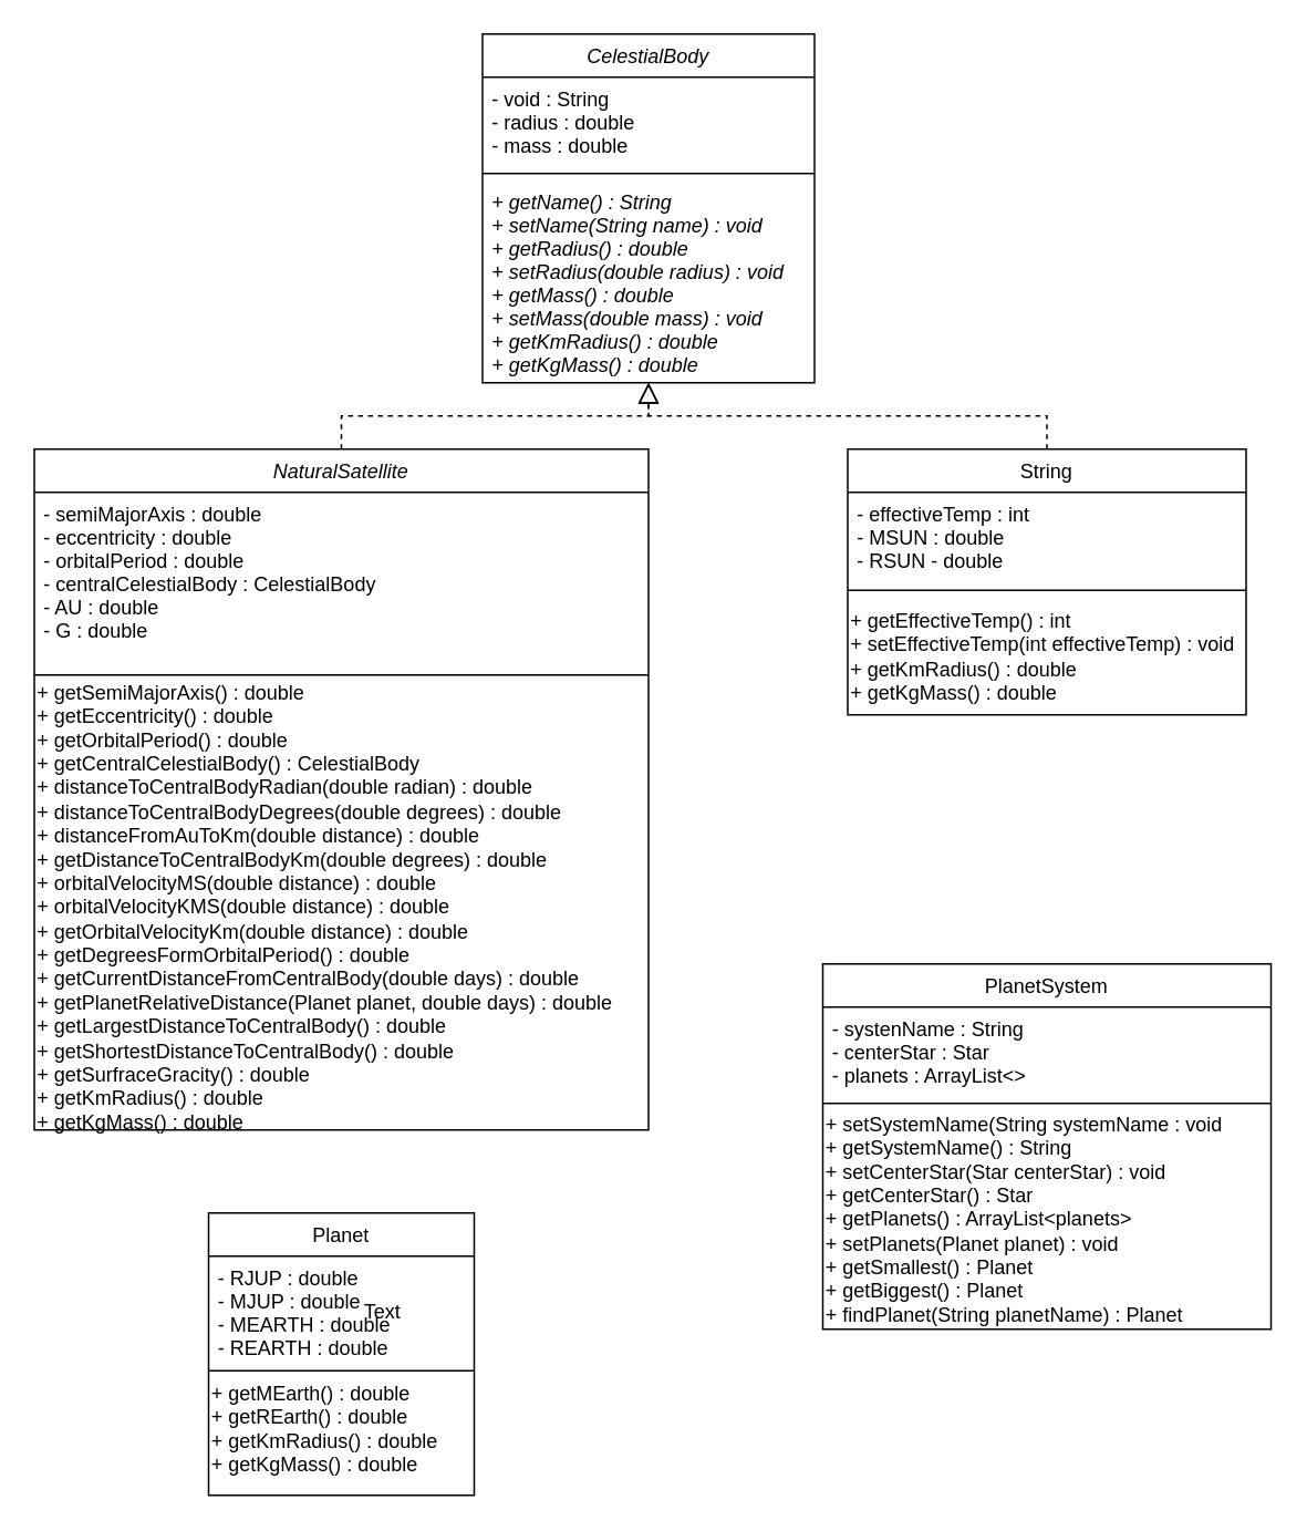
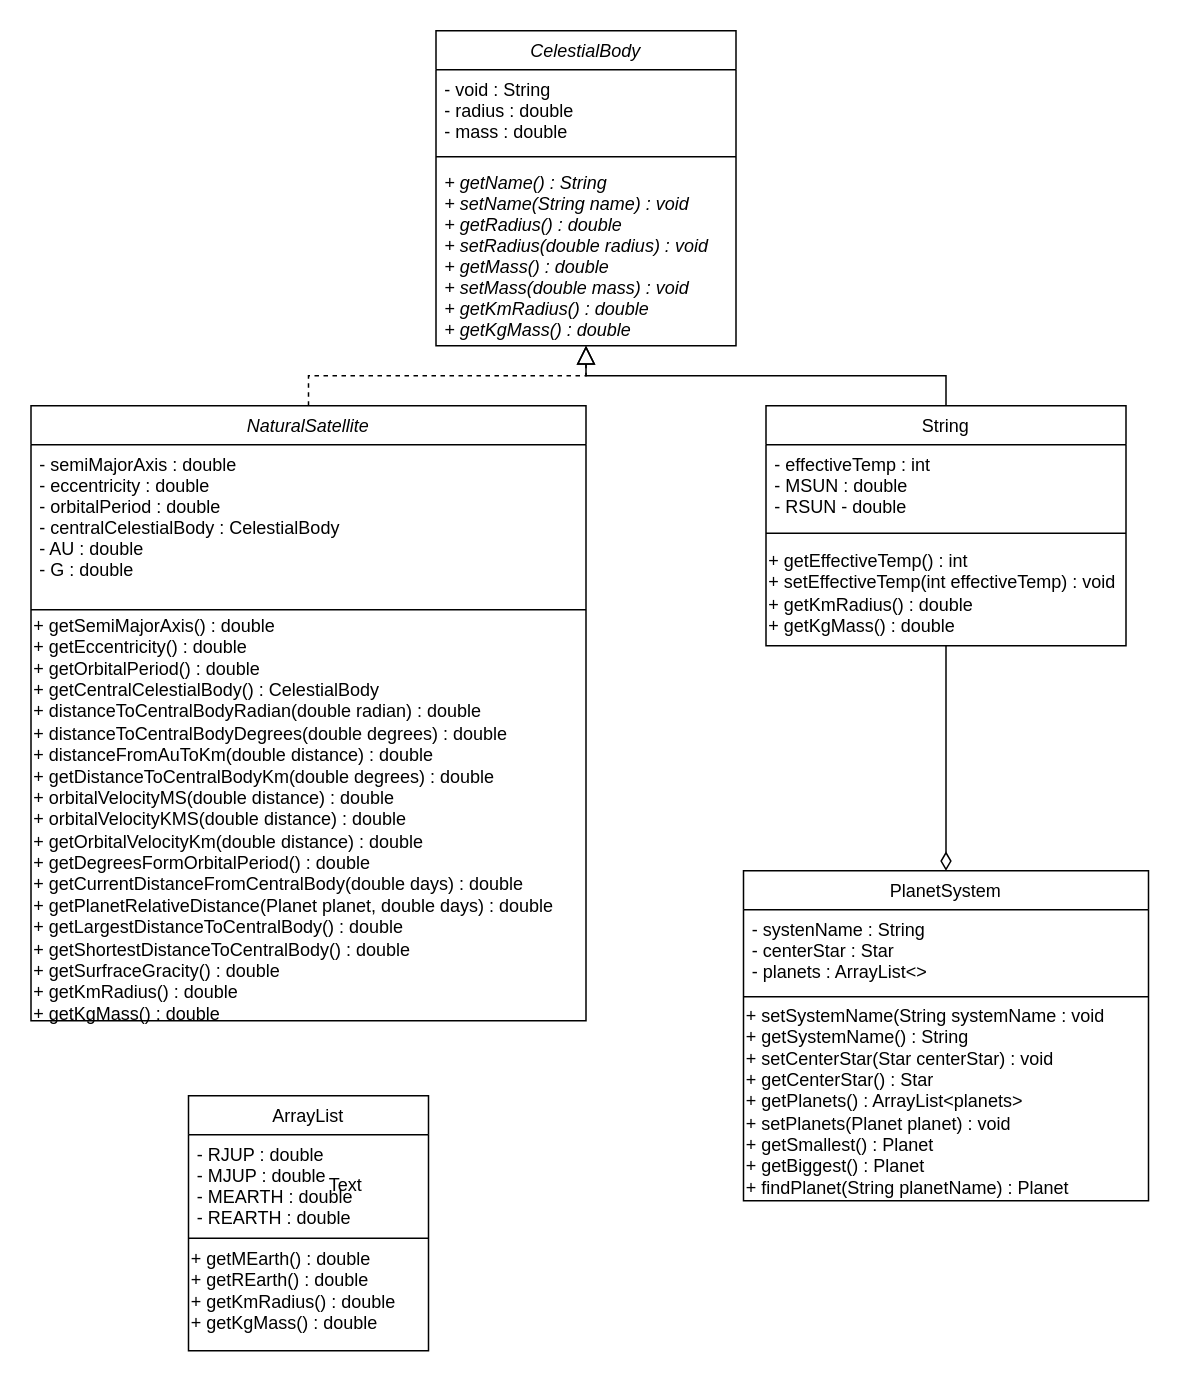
  <mxCell id="0" />
  <mxCell id="1" parent="0" />
  <mxCell id="2" value="CelestialBody" style="swimlane;fontStyle=2;align=center;verticalAlign=top;childLayout=stackLayout;horizontal=1;startSize=26;horizontalStack=0;resizeParent=1;resizeLast=0;collapsible=1;marginBottom=0;rounded=0;shadow=0;strokeWidth=1;" parent="1" vertex="1"><mxGeometry x="290" y="20" width="200" height="210" as="geometry"><mxRectangle x="230" y="140" width="160" height="26" as="alternateBounds" /></mxGeometry></mxCell>
  <mxCell id="3" value="- void : String&#10;- radius : double&#10;- mass : double" style="text;align=left;verticalAlign=top;spacingLeft=4;spacingRight=4;overflow=hidden;rotatable=0;points=[[0,0.5],[1,0.5]];portConstraint=eastwest;" parent="2" vertex="1"><mxGeometry y="26" width="200" height="54" as="geometry" /></mxCell>
  <mxCell id="4" value="" style="line;html=1;strokeWidth=1;align=left;verticalAlign=middle;spacingTop=-1;spacingLeft=3;spacingRight=3;rotatable=0;labelPosition=right;points=[];portConstraint=eastwest;" parent="2" vertex="1"><mxGeometry y="80" width="200" height="8" as="geometry" /></mxCell>
  <mxCell id="5" value="+ getName() : String&#10;+ setName(String name) : void&#10;+ getRadius() : double&#10;+ setRadius(double radius) : void&#10;+ getMass() : double &#10;+ setMass(double mass) : void&#10;+ getKmRadius() : double&#10;+ getKgMass() : double" style="text;align=left;verticalAlign=top;spacingLeft=4;spacingRight=4;overflow=hidden;rotatable=0;points=[[0,0.5],[1,0.5]];portConstraint=eastwest;fontStyle=2" parent="2" vertex="1"><mxGeometry y="88" width="200" height="122" as="geometry" /></mxCell>
  <mxCell id="6" value="NaturalSatellite" style="swimlane;fontStyle=2;align=center;verticalAlign=top;childLayout=stackLayout;horizontal=1;startSize=26;horizontalStack=0;resizeParent=1;resizeLast=0;collapsible=1;marginBottom=0;rounded=0;shadow=0;strokeWidth=1;" parent="1" vertex="1"><mxGeometry x="20" y="270" width="370" height="410" as="geometry"><mxRectangle x="130" y="380" width="160" height="26" as="alternateBounds" /></mxGeometry></mxCell>
  <mxCell id="7" value="- semiMajorAxis : double&#10;- eccentricity : double&#10;- orbitalPeriod : double&#10;- centralCelestialBody : CelestialBody&#10;- AU : double&#10;- G : double" style="text;align=left;verticalAlign=top;spacingLeft=4;spacingRight=4;overflow=hidden;rotatable=0;points=[[0,0.5],[1,0.5]];portConstraint=eastwest;" parent="6" vertex="1"><mxGeometry y="26" width="370" height="104" as="geometry" /></mxCell>
  <mxCell id="8" value="" style="line;html=1;strokeWidth=1;align=left;verticalAlign=middle;spacingTop=-1;spacingLeft=3;spacingRight=3;rotatable=0;labelPosition=right;points=[];portConstraint=eastwest;" parent="6" vertex="1"><mxGeometry y="130" width="370" height="12" as="geometry" /></mxCell>
  <mxCell id="9" value="&lt;span&gt;+ getSemiMajorAxis() : double&lt;br&gt;&lt;/span&gt;+ getEccentricity() : double&lt;br&gt;+ getOrbitalPeriod() : double&lt;br&gt;+ getCentralCelestialBody() : CelestialBody&lt;br&gt;+ distanceToCentralBodyRadian(double radian) : double&lt;br&gt;+ distanceToCentralBodyDegrees(double degrees) : double&lt;br&gt;+ distanceFromAuToKm(double distance) : double&lt;br&gt;+ getDistanceToCentralBodyKm(double degrees) : double&lt;br&gt;+ orbitalVelocityMS(double distance) : double&lt;br&gt;+ orbitalVelocityKMS(double distance) : double&lt;br&gt;+ getOrbitalVelocityKm(double distance) : double&lt;br&gt;+ getDegreesFormOrbitalPeriod() : double&lt;br&gt;+ getCurrentDistanceFromCentralBody(double days) : double&lt;br&gt;+ getPlanetRelativeDistance(Planet planet, double days) : double&lt;br&gt;+ getLargestDistanceToCentralBody() : double&lt;br&gt;+ getShortestDistanceToCentralBody() : double&lt;br&gt;+ getSurfraceGracity() : double&lt;br&gt;+ getKmRadius() : double&lt;br&gt;+ getKgMass() : double" style="text;html=1;strokeColor=none;fillColor=none;align=left;verticalAlign=middle;whiteSpace=wrap;rounded=0;" parent="6" vertex="1"><mxGeometry y="142" width="370" height="268" as="geometry" /></mxCell>
  <mxCell id="10" value="" style="endArrow=block;endSize=10;endFill=0;shadow=0;strokeWidth=1;rounded=0;edgeStyle=elbowEdgeStyle;elbow=vertical;dashed=1;" parent="1" source="6" target="2" edge="1"><mxGeometry width="160" relative="1" as="geometry"><mxPoint x="180" y="203" as="sourcePoint" /><mxPoint x="180" y="203" as="targetPoint" /></mxGeometry></mxCell>
+ <mxCell id="11" style="edgeStyle=orthogonalEdgeStyle;rounded=0;orthogonalLoop=1;jettySize=auto;html=1;endArrow=diamondThin;endFill=0;endSize=10;" parent="1" source="12" target="17" edge="1"><mxGeometry relative="1" as="geometry" /></mxCell>
  <mxCell id="12" value="String&#10;" style="swimlane;fontStyle=0;align=center;verticalAlign=top;childLayout=stackLayout;horizontal=1;startSize=26;horizontalStack=0;resizeParent=1;resizeLast=0;collapsible=1;marginBottom=0;rounded=0;shadow=0;strokeWidth=1;" parent="1" vertex="1"><mxGeometry x="510" y="270" width="240" height="160" as="geometry"><mxRectangle x="340" y="380" width="170" height="26" as="alternateBounds" /></mxGeometry></mxCell>
  <mxCell id="13" value="- effectiveTemp : int&#10;- MSUN : double&#10;- RSUN - double" style="text;align=left;verticalAlign=top;spacingLeft=4;spacingRight=4;overflow=hidden;rotatable=0;points=[[0,0.5],[1,0.5]];portConstraint=eastwest;" parent="12" vertex="1"><mxGeometry y="26" width="240" height="54" as="geometry" /></mxCell>
  <mxCell id="14" value="" style="line;html=1;strokeWidth=1;align=left;verticalAlign=middle;spacingTop=-1;spacingLeft=3;spacingRight=3;rotatable=0;labelPosition=right;points=[];portConstraint=eastwest;" parent="12" vertex="1"><mxGeometry y="80" width="240" height="10" as="geometry" /></mxCell>
  <mxCell id="15" value="+ getEffectiveTemp() : int&lt;br&gt;+ setEffectiveTemp(int effectiveTemp) : void&lt;br&gt;+ getKmRadius() : double&lt;br&gt;+ getKgMass() : double" style="text;html=1;strokeColor=none;fillColor=none;align=left;verticalAlign=middle;whiteSpace=wrap;rounded=0;" vertex="1" parent="12"><mxGeometry y="90" width="240" height="70" as="geometry" /></mxCell>
- <mxCell id="16" value="" style="endArrow=block;endSize=10;endFill=0;shadow=0;strokeWidth=1;rounded=0;edgeStyle=elbowEdgeStyle;elbow=vertical;dashed=1;" parent="1" source="12" target="2" edge="1"><mxGeometry width="160" relative="1" as="geometry"><mxPoint x="190" y="373" as="sourcePoint" /><mxPoint x="290" y="271" as="targetPoint" /></mxGeometry></mxCell>
+ <mxCell id="16" value="" style="endArrow=block;endSize=10;endFill=0;shadow=0;strokeWidth=1;rounded=0;edgeStyle=elbowEdgeStyle;elbow=vertical;" parent="1" source="12" target="2" edge="1"><mxGeometry width="160" relative="1" as="geometry"><mxPoint x="190" y="373" as="sourcePoint" /><mxPoint x="290" y="271" as="targetPoint" /></mxGeometry></mxCell>
  <mxCell id="17" value="PlanetSystem" style="swimlane;fontStyle=0;align=center;verticalAlign=top;childLayout=stackLayout;horizontal=1;startSize=26;horizontalStack=0;resizeParent=1;resizeLast=0;collapsible=1;marginBottom=0;rounded=0;shadow=0;strokeWidth=1;" parent="1" vertex="1"><mxGeometry x="495" y="580" width="270" height="220" as="geometry"><mxRectangle x="230" y="140" width="160" height="26" as="alternateBounds" /></mxGeometry></mxCell>
  <mxCell id="18" value="- systenName : String&#10;- centerStar : Star&#10;- planets : ArrayList&lt;&gt;" style="text;align=left;verticalAlign=top;spacingLeft=4;spacingRight=4;overflow=hidden;rotatable=0;points=[[0,0.5],[1,0.5]];portConstraint=eastwest;" parent="17" vertex="1"><mxGeometry y="26" width="270" height="54" as="geometry" /></mxCell>
  <mxCell id="19" value="" style="line;html=1;strokeWidth=1;align=left;verticalAlign=middle;spacingTop=-1;spacingLeft=3;spacingRight=3;rotatable=0;labelPosition=right;points=[];portConstraint=eastwest;" parent="17" vertex="1"><mxGeometry y="80" width="270" height="8" as="geometry" /></mxCell>
  <mxCell id="20" value="+ setSystemName(String systemName : void&lt;br&gt;+ getSystemName() : String&lt;br&gt;+ setCenterStar(Star centerStar) : void&lt;br&gt;+ getCenterStar() : Star&lt;br&gt;+ getPlanets() : ArrayList&amp;lt;planets&amp;gt;&lt;br&gt;+ setPlanets(Planet planet) : void&lt;br&gt;+ getSmallest() : Planet&lt;br&gt;+ getBiggest() : Planet&lt;br&gt;+ findPlanet(String planetName) : Planet" style="text;html=1;strokeColor=none;fillColor=none;align=left;verticalAlign=middle;whiteSpace=wrap;rounded=0;" parent="17" vertex="1"><mxGeometry y="88" width="270" height="132" as="geometry" /></mxCell>
- <mxCell id="21" value="Planet" style="swimlane;fontStyle=0;align=center;verticalAlign=top;childLayout=stackLayout;horizontal=1;startSize=26;horizontalStack=0;resizeParent=1;resizeLast=0;collapsible=1;marginBottom=0;rounded=0;shadow=0;strokeWidth=1;" parent="1" vertex="1"><mxGeometry x="125" y="730" width="160" height="170" as="geometry"><mxRectangle x="130" y="380" width="160" height="26" as="alternateBounds" /></mxGeometry></mxCell>
+ <mxCell id="21" value="ArrayList" style="swimlane;fontStyle=0;align=center;verticalAlign=top;childLayout=stackLayout;horizontal=1;startSize=26;horizontalStack=0;resizeParent=1;resizeLast=0;collapsible=1;marginBottom=0;rounded=0;shadow=0;strokeWidth=1;" parent="1" vertex="1"><mxGeometry x="125" y="730" width="160" height="170" as="geometry"><mxRectangle x="130" y="380" width="160" height="26" as="alternateBounds" /></mxGeometry></mxCell>
  <mxCell id="22" value="- RJUP : double&#10;- MJUP : double&#10;- MEARTH : double&#10;- REARTH : double" style="text;align=left;verticalAlign=top;spacingLeft=4;spacingRight=4;overflow=hidden;rotatable=0;points=[[0,0.5],[1,0.5]];portConstraint=eastwest;rounded=0;shadow=0;html=0;" parent="21" vertex="1"><mxGeometry y="26" width="160" height="64" as="geometry" /></mxCell>
  <mxCell id="23" value="" style="line;html=1;strokeWidth=1;align=left;verticalAlign=middle;spacingTop=-1;spacingLeft=3;spacingRight=3;rotatable=0;labelPosition=right;points=[];portConstraint=eastwest;" parent="21" vertex="1"><mxGeometry y="90" width="160" height="10" as="geometry" /></mxCell>
  <mxCell id="24" value="+ getMEarth() : double&lt;br&gt;+ getREarth() : double&lt;br&gt;+ getKmRadius() : double&lt;br&gt;+ getKgMass() : double" style="text;html=1;strokeColor=none;fillColor=none;align=left;verticalAlign=middle;whiteSpace=wrap;rounded=0;" vertex="1" parent="21"><mxGeometry y="100" width="160" height="60" as="geometry" /></mxCell>
  <mxCell id="25" value="Text" style="text;html=1;strokeColor=none;fillColor=none;align=center;verticalAlign=middle;whiteSpace=wrap;rounded=0;" vertex="1" parent="1"><mxGeometry x="210" y="780" width="40" height="20" as="geometry" /></mxCell>
